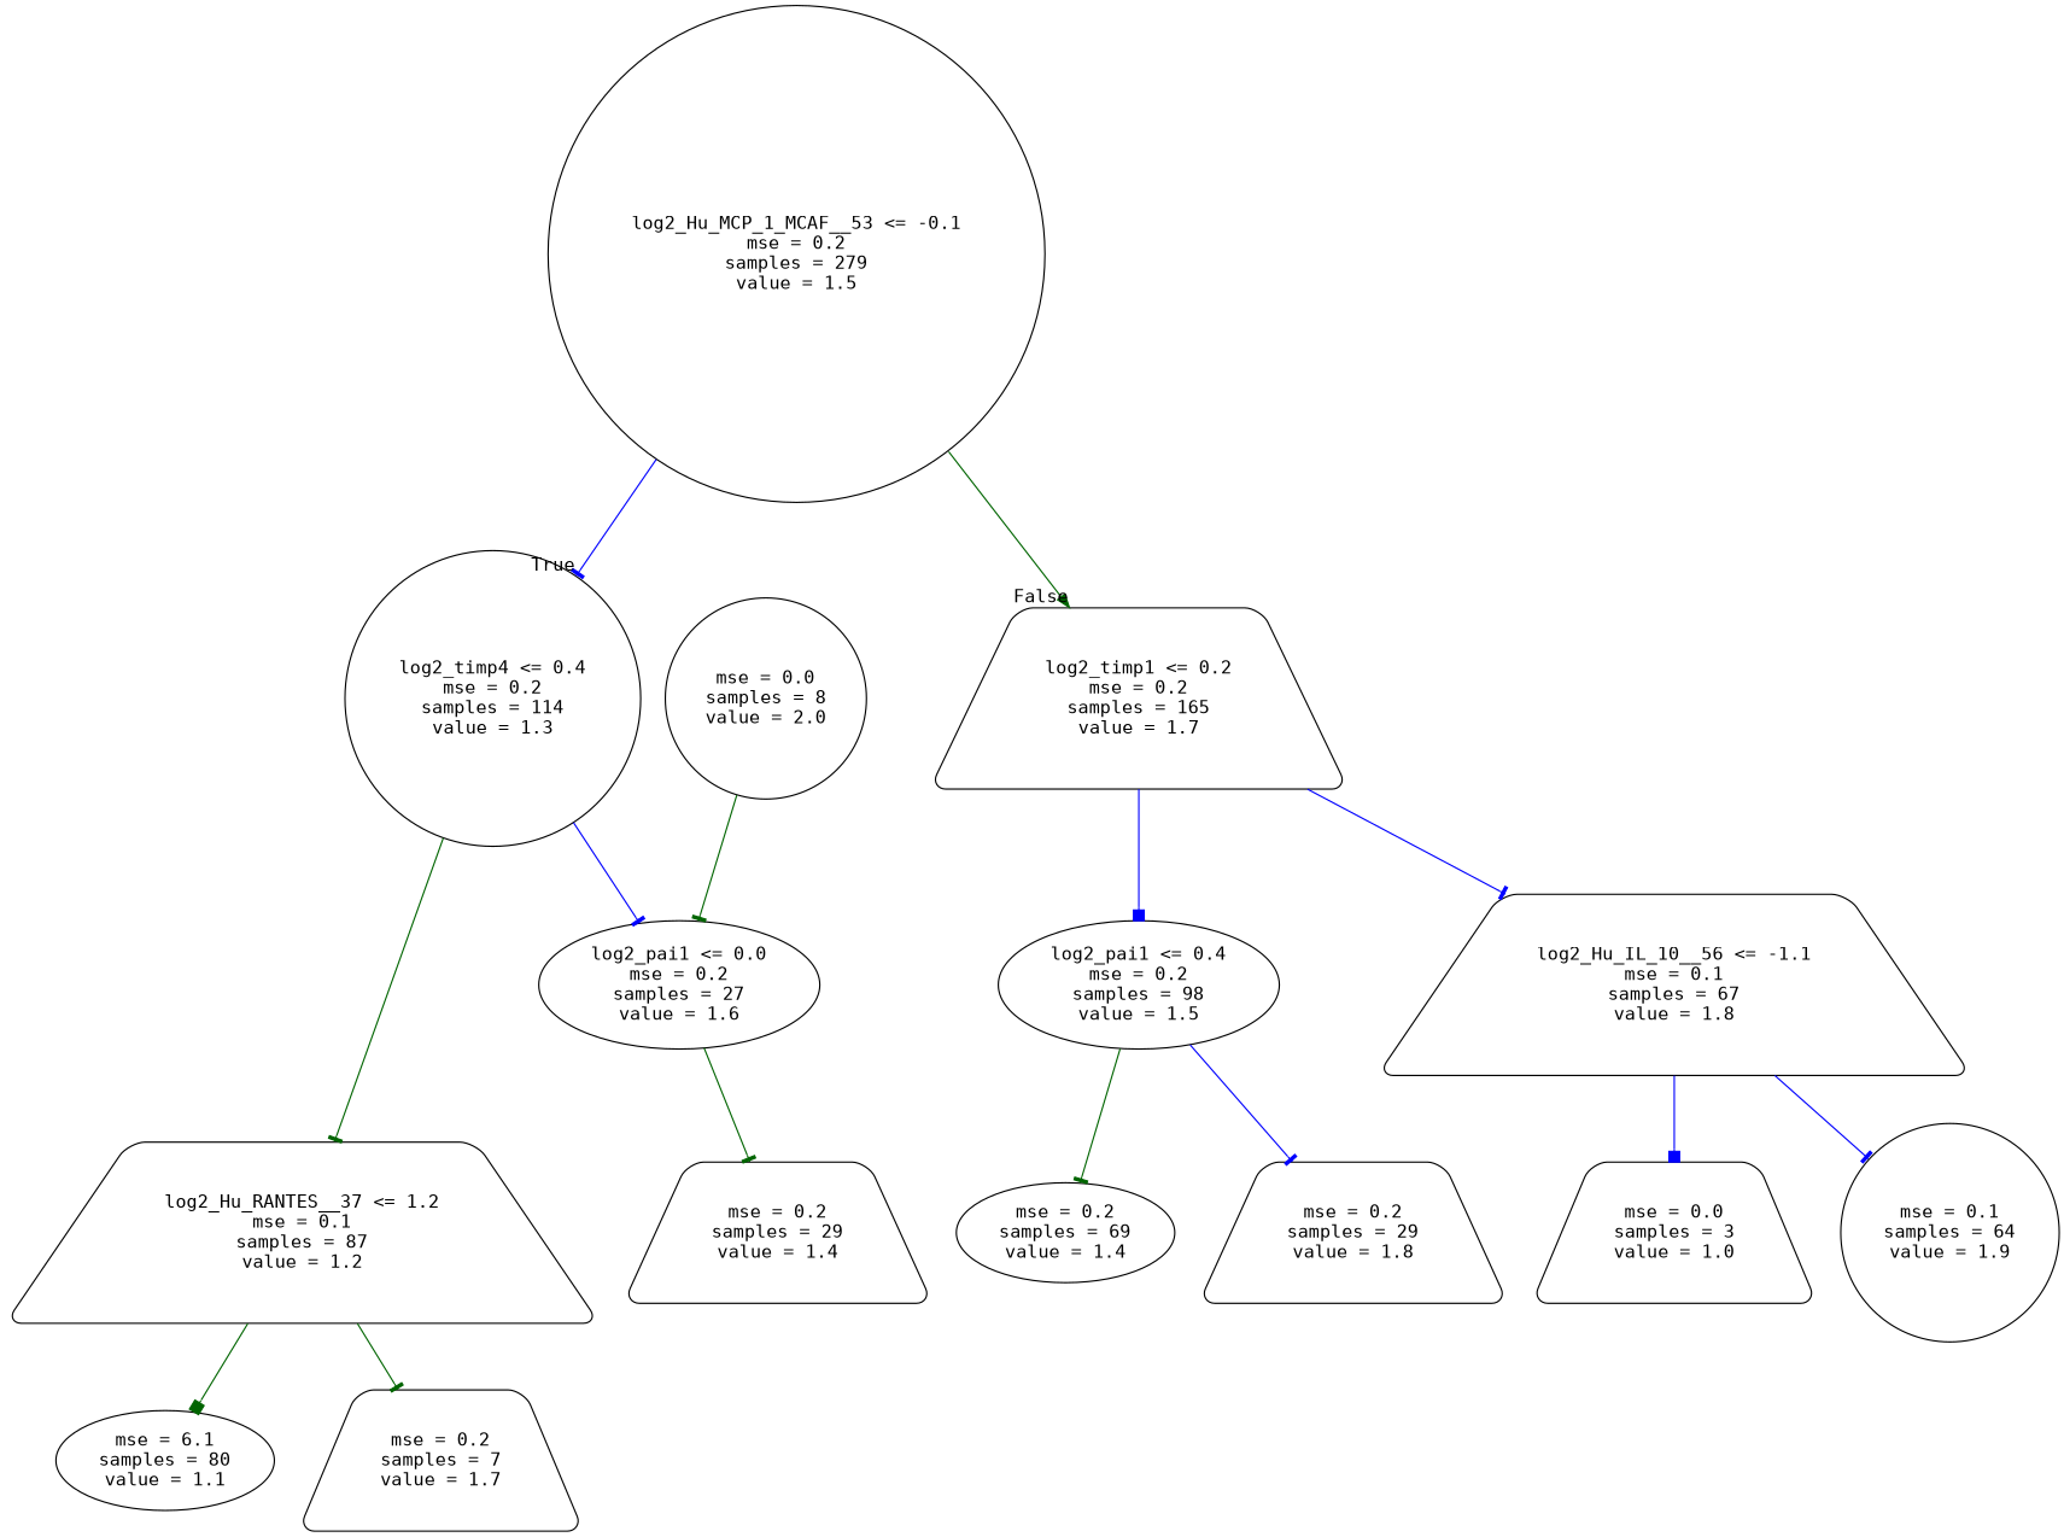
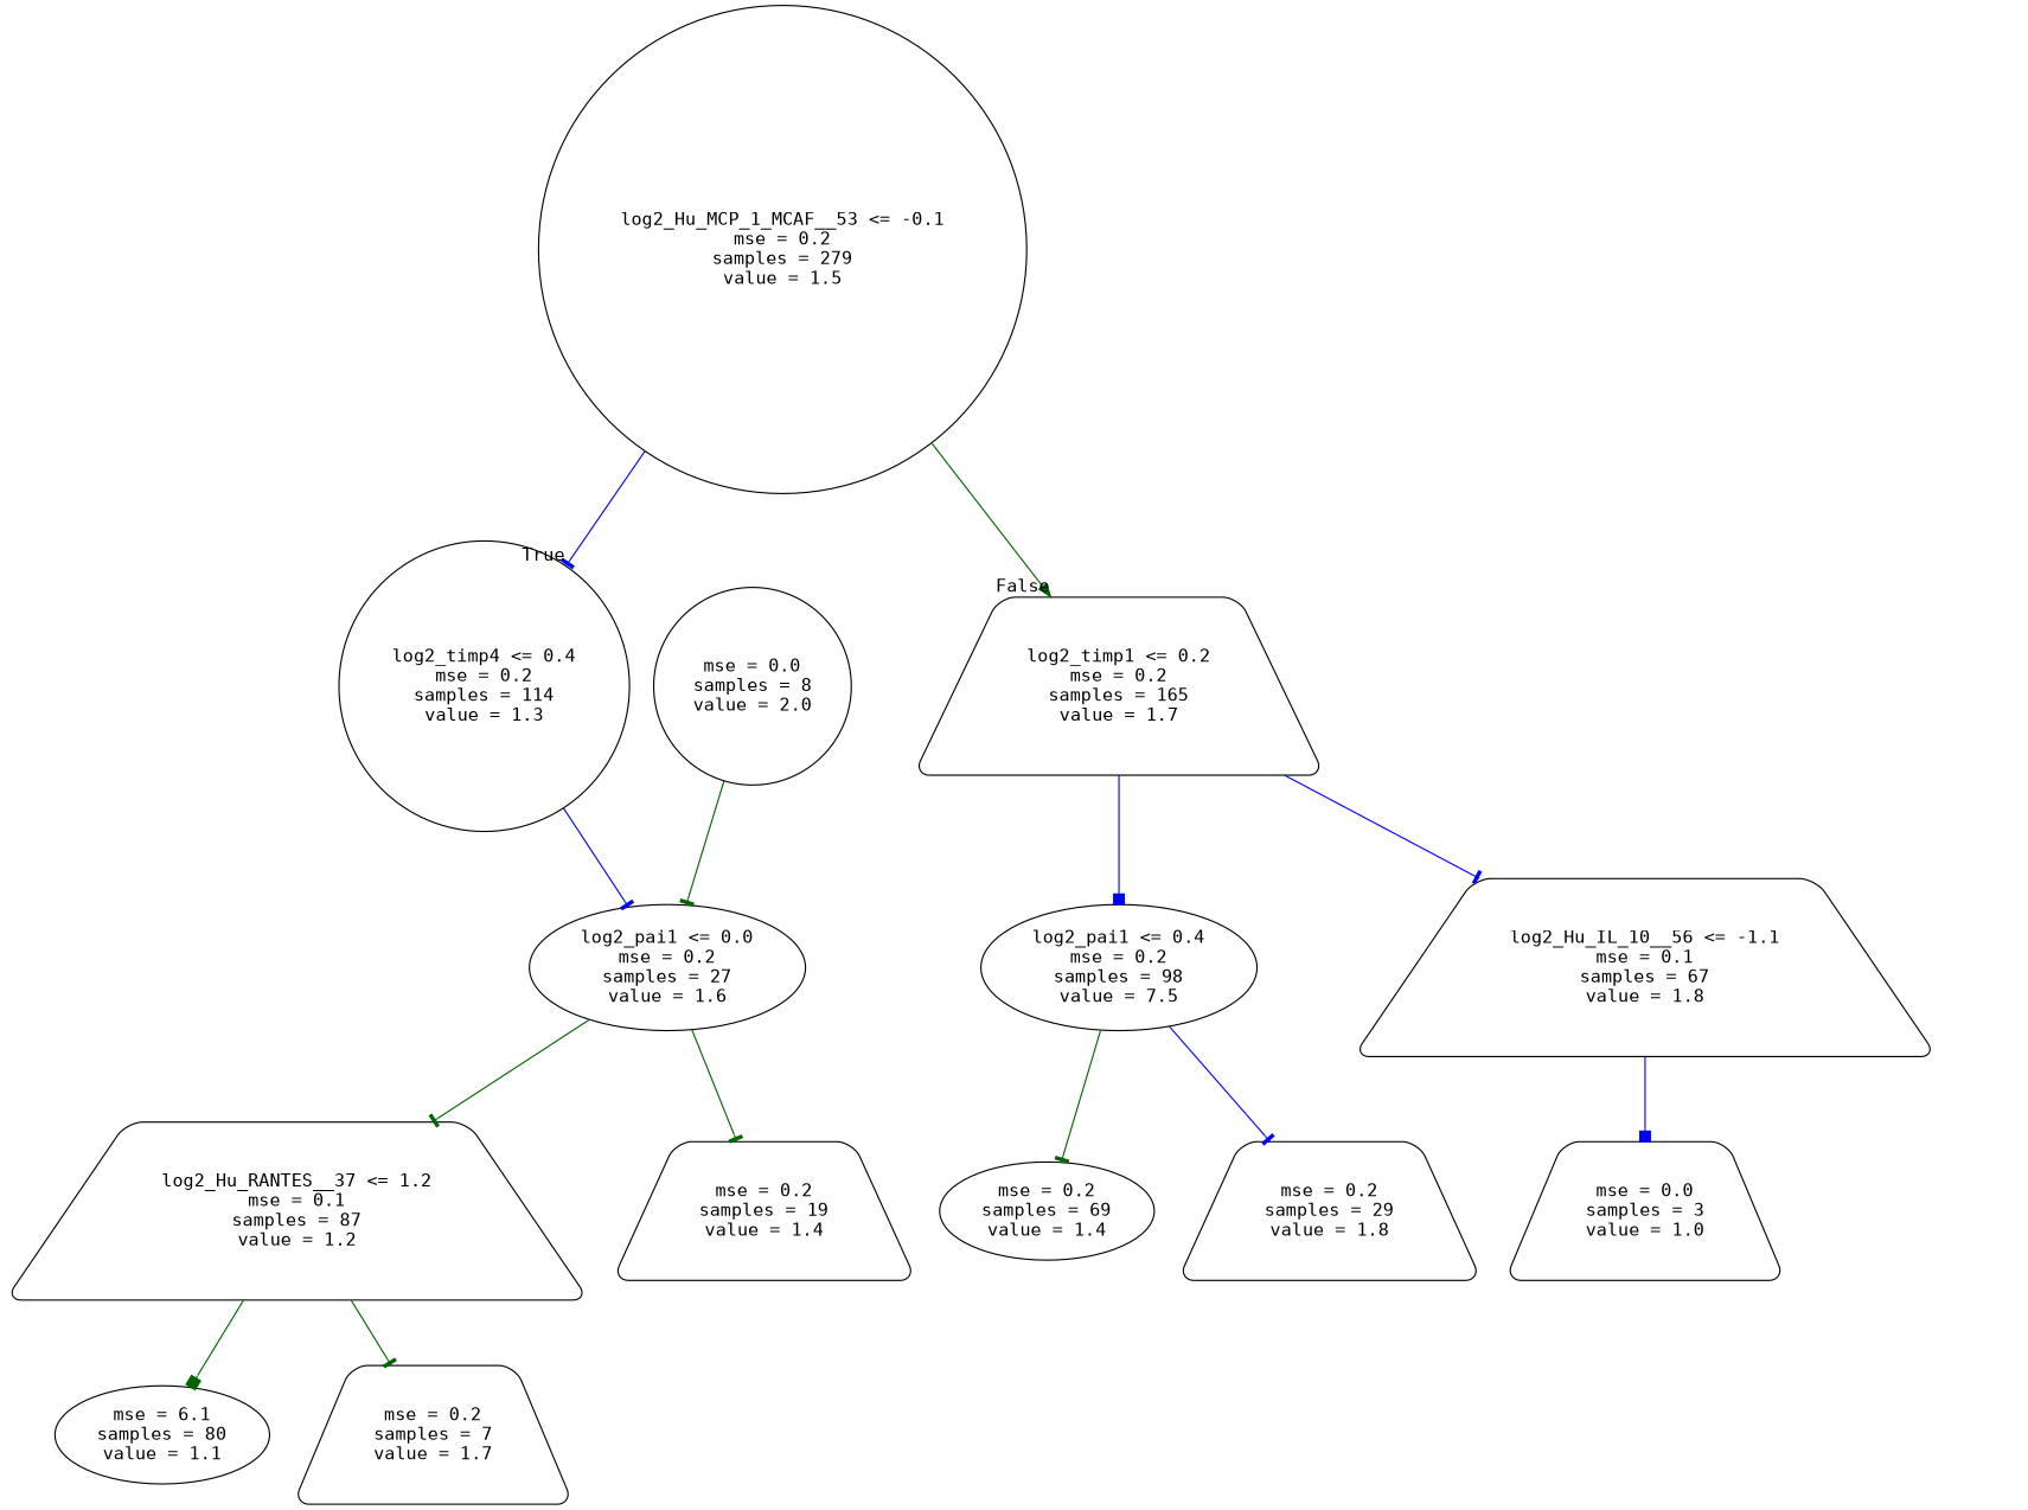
  digraph {
    fontname="DejaVu Sans Mono"
    node [color=black fontname="DejaVu Sans Mono" shape=trapezium style=rounded]
    edge [arrowhead=tee color=blue fontname="DejaVu Sans Mono"]
    n1 [label="log2_Hu_MCP_1_MCAF__53 <= -0.1\nmse = 0.2\nsamples = 279\nvalue = 1.5" shape=circle]
    n2 [label="log2_timp4 <= 0.4\nmse = 0.2\nsamples = 114\nvalue = 1.3" shape=circle]
    n3 [label="log2_timp1 <= 0.2\nmse = 0.2\nsamples = 165\nvalue = 1.7"]
    n4 [label="log2_Hu_RANTES__37 <= 1.2\nmse = 0.1\nsamples = 87\nvalue = 1.2"]
    n5 [label="log2_pai1 <= 0.0\nmse = 0.2\nsamples = 27\nvalue = 1.6" shape=ellipse]
-   n6 [label="log2_pai1 <= 0.4\nmse = 0.2\nsamples = 98\nvalue = 1.5" shape=ellipse]
+   n6 [label="log2_pai1 <= 0.4\nmse = 0.2\nsamples = 98\nvalue = 7.5" shape=ellipse]
    n7 [label="log2_Hu_IL_10__56 <= -1.1\nmse = 0.1\nsamples = 67\nvalue = 1.8"]
    n8 [label="mse = 6.1\nsamples = 80\nvalue = 1.1" shape=ellipse]
    n9 [label="mse = 0.2\nsamples = 7\nvalue = 1.7"]
-   n10 [label="mse = 0.2\nsamples = 29\nvalue = 1.4"]
+   n10 [label="mse = 0.2\nsamples = 19\nvalue = 1.4"]
    n11 [label="mse = 0.0\nsamples = 8\nvalue = 2.0" shape=circle]
    n12 [label="mse = 0.2\nsamples = 69\nvalue = 1.4" shape=ellipse]
    n13 [label="mse = 0.2\nsamples = 29\nvalue = 1.8"]
    n14 [label="mse = 0.0\nsamples = 3\nvalue = 1.0"]
-   n15 [label="mse = 0.1\nsamples = 64\nvalue = 1.9" shape=circle]
    n1 -> n2 [headlabel=True labelangle=45 labeldistance=2.5]
    n1 -> n3 [arrowhead=normal color=darkgreen headlabel=False labelangle=-45 labeldistance=2.5]
-   n2 -> n4 [color=darkgreen]
+   n5 -> n4 [color=darkgreen]
    n2 -> n5
    n3 -> n6 [arrowhead=box]
    n3 -> n7
    n4 -> n8 [arrowhead=box color=darkgreen]
    n4 -> n9 [color=darkgreen]
    n5 -> n10 [color=darkgreen]
    n6 -> n12 [color=darkgreen]
    n6 -> n13
    n7 -> n14 [arrowhead=box]
-   n7 -> n15
    n11 -> n5 [color=darkgreen]
  }
